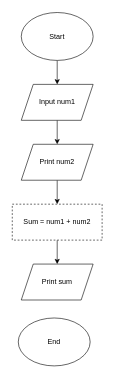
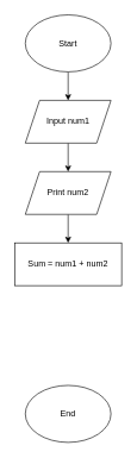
  <mxCell id="0" />
  <mxCell id="1" parent="0" />
  <mxCell id="2" value="" style="edgeStyle=orthogonalEdgeStyle;rounded=0;orthogonalLoop=1;jettySize=auto;html=1;" edge="1" parent="1" source="3" target="5"><mxGeometry relative="1" as="geometry" /></mxCell>
  <mxCell id="3" value="Start" style="ellipse;whiteSpace=wrap;html=1;" vertex="1" parent="1"><mxGeometry x="35" y="20" width="120" height="80" as="geometry" /></mxCell>
  <mxCell id="4" value="" style="edgeStyle=orthogonalEdgeStyle;rounded=0;orthogonalLoop=1;jettySize=auto;html=1;" edge="1" parent="1" source="5" target="7"><mxGeometry relative="1" as="geometry" /></mxCell>
  <mxCell id="5" value="Input num1" style="shape=parallelogram;perimeter=parallelogramPerimeter;whiteSpace=wrap;html=1;fixedSize=1;" vertex="1" parent="1"><mxGeometry x="35" y="140" width="120" height="60" as="geometry" /></mxCell>
  <mxCell id="6" value="" style="edgeStyle=orthogonalEdgeStyle;rounded=0;orthogonalLoop=1;jettySize=auto;html=1;" edge="1" parent="1" source="7" target="9"><mxGeometry relative="1" as="geometry" /></mxCell>
  <mxCell id="7" value="Print num2" style="shape=parallelogram;perimeter=parallelogramPerimeter;whiteSpace=wrap;html=1;fixedSize=1;" vertex="1" parent="1"><mxGeometry x="35" y="240" width="120" height="60" as="geometry" /></mxCell>
- <mxCell id="8" value="" style="edgeStyle=orthogonalEdgeStyle;rounded=0;orthogonalLoop=1;jettySize=auto;html=1;" edge="1" parent="1" source="9" target="10"><mxGeometry relative="1" as="geometry" /></mxCell>
- <mxCell id="9" value="Sum = num1 + num2" style="rounded=0;whiteSpace=wrap;html=1;dashed=1;" vertex="1" parent="1"><mxGeometry x="20" y="340" width="150" height="60" as="geometry" /></mxCell>
- <mxCell id="10" value="Print sum" style="shape=parallelogram;perimeter=parallelogramPerimeter;whiteSpace=wrap;html=1;fixedSize=1;" vertex="1" parent="1"><mxGeometry x="35" y="440" width="120" height="60" as="geometry" /></mxCell>
- <mxCell id="11" value="End" style="ellipse;whiteSpace=wrap;html=1;" vertex="1" parent="1"><mxGeometry x="30" y="530" width="120" height="80" as="geometry" /></mxCell>
+ <mxCell id="9" value="Sum = num1 + num2" style="rounded=0;whiteSpace=wrap;html=1;" vertex="1" parent="1"><mxGeometry x="20" y="340" width="150" height="60" as="geometry" /></mxCell>
+ <mxCell id="11" value="End" style="ellipse;whiteSpace=wrap;html=1;" vertex="1" parent="1"><mxGeometry x="35" y="540" width="120" height="80" as="geometry" /></mxCell>
